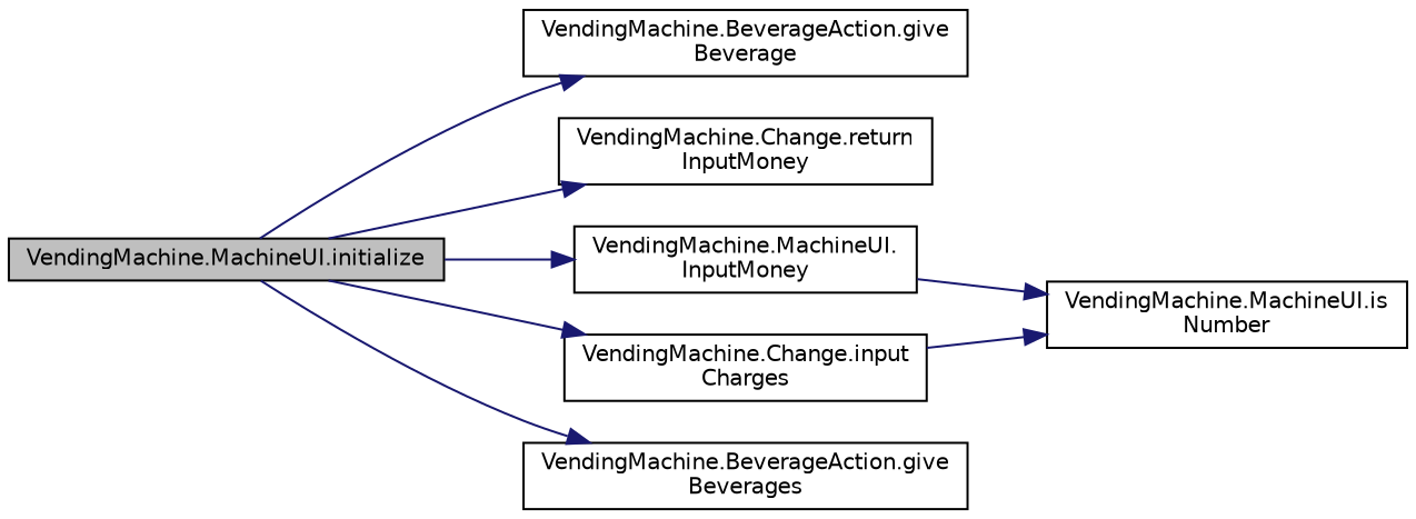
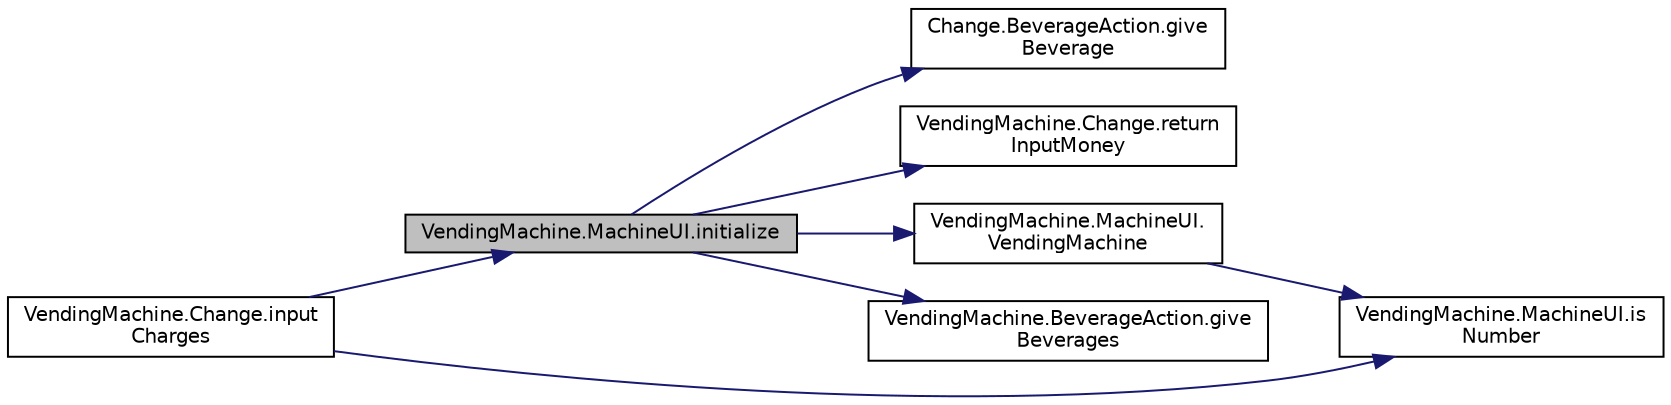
  digraph {
    rankdir=LR
    node [color=black fillcolor=white fontname=Helvetica fontsize=10 shape=record style=filled]
    edge [color=midnightblue fontname=Helvetica fontsize=10 labelfontname=Helvetica labelfontsize=10 style=solid]
    n1 [fillcolor=grey75 fontcolor=black height=0.2 label="VendingMachine.MachineUI.initialize" width=0.4]
-   n2 [height=0.2 label="VendingMachine.BeverageAction.give\lBeverage" width=0.4]
+   n2 [height=0.2 label="Change.BeverageAction.give\lBeverage" width=0.4]
    n3 [height=0.2 label="VendingMachine.Change.return\lInputMoney" width=0.4]
-   n4 [height=0.2 label="VendingMachine.MachineUI.\lInputMoney" width=0.4]
+   n4 [height=0.2 label="VendingMachine.MachineUI.\lVendingMachine" width=0.4]
    n5 [height=0.2 label="VendingMachine.Change.input\lCharges" width=0.4]
    n6 [height=0.2 label="VendingMachine.BeverageAction.give\lBeverages" width=0.4]
    n7 [height=0.2 label="VendingMachine.MachineUI.is\lNumber" width=0.4]
    n1 -> n2
    n1 -> n3
    n1 -> n4
-   n1 -> n5
+   n5 -> n1
    n1 -> n6
    n4 -> n7
    n5 -> n7
  }
